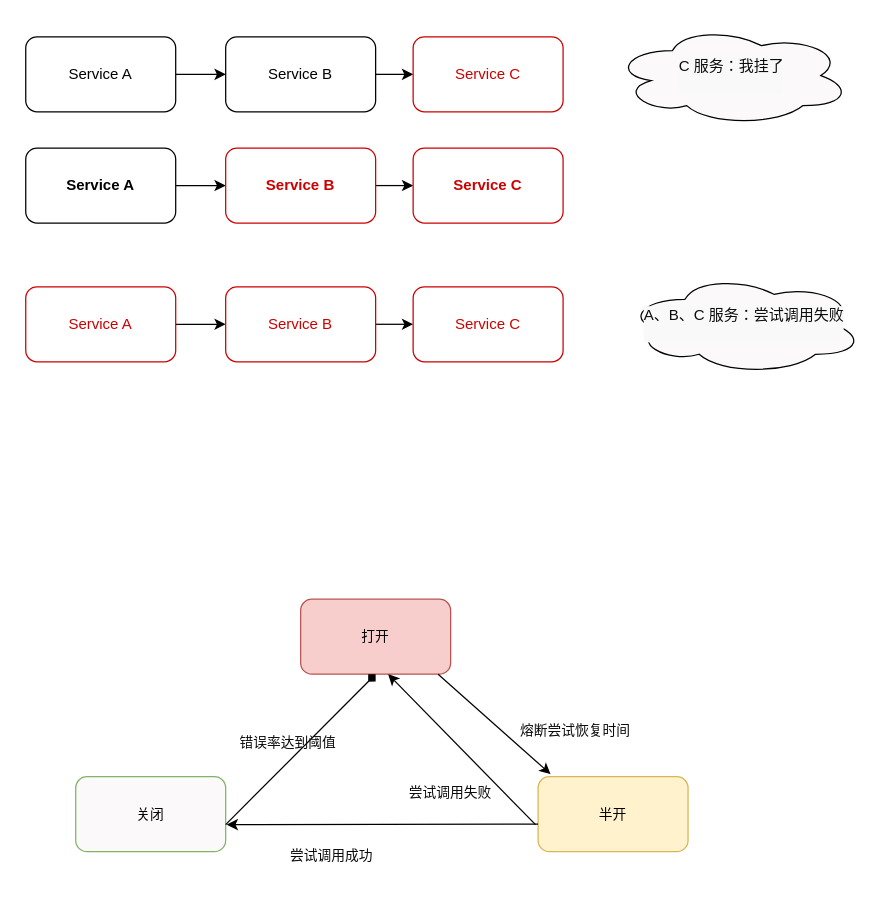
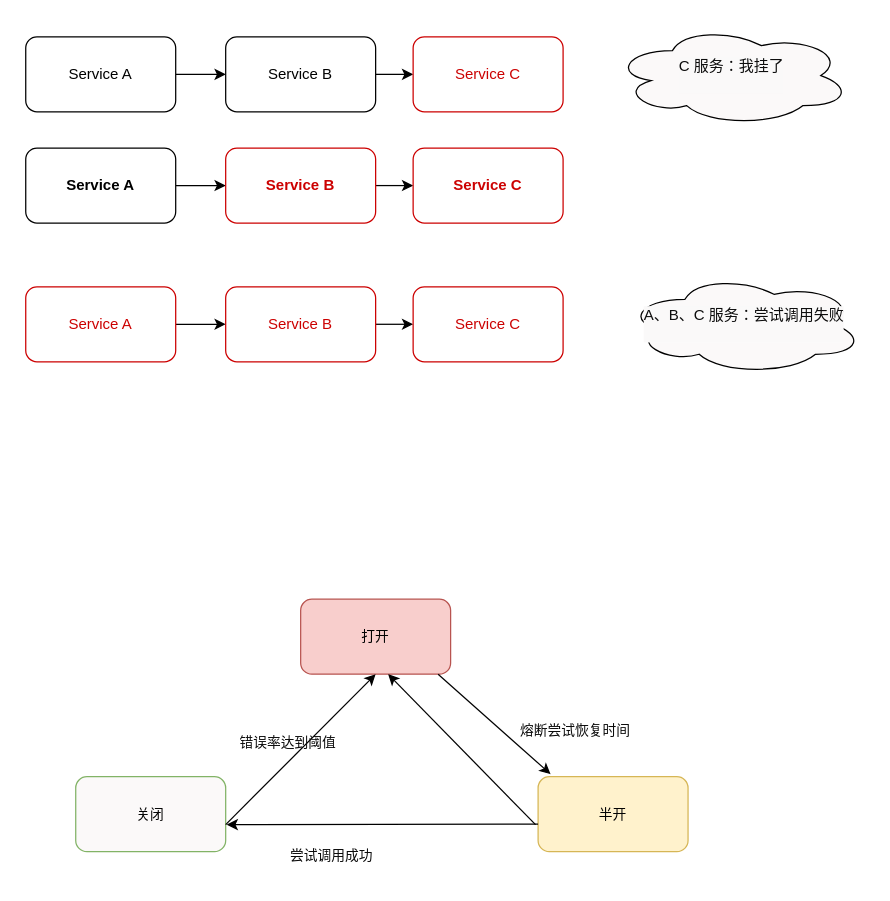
  <mxCell id="0" />
  <mxCell id="1" parent="0" />
  <mxCell id="2" style="edgeStyle=orthogonalEdgeStyle;rounded=0;orthogonalLoop=1;jettySize=auto;html=1;exitX=1;exitY=0.5;exitDx=0;exitDy=0;entryX=0;entryY=0.5;entryDx=0;entryDy=0;fontColor=#cc0202;" edge="1" parent="1" source="3" target="5"><mxGeometry relative="1" as="geometry" /></mxCell>
  <mxCell id="3" value="Service A" style="rounded=1;whiteSpace=wrap;html=1;" vertex="1" parent="1"><mxGeometry x="20" y="29" width="120" height="60" as="geometry" /></mxCell>
  <mxCell id="4" style="edgeStyle=orthogonalEdgeStyle;rounded=0;orthogonalLoop=1;jettySize=auto;html=1;exitX=1;exitY=0.5;exitDx=0;exitDy=0;entryX=0;entryY=0.5;entryDx=0;entryDy=0;fontColor=#cc0202;" edge="1" parent="1" source="5" target="6"><mxGeometry relative="1" as="geometry" /></mxCell>
  <mxCell id="5" value="Service B" style="rounded=1;whiteSpace=wrap;html=1;" vertex="1" parent="1"><mxGeometry x="180" y="29" width="120" height="60" as="geometry" /></mxCell>
  <mxCell id="6" value="&lt;font color=&quot;#cc0202&quot;&gt;Service C&lt;/font&gt;" style="rounded=1;whiteSpace=wrap;html=1;strokeColor=#CC0000;" vertex="1" parent="1"><mxGeometry x="330" y="29" width="120" height="60" as="geometry" /></mxCell>
  <mxCell id="7" value="&lt;font color=&quot;#0d0d0d&quot;&gt;C 服务：我挂了&lt;br&gt;&lt;br&gt;&lt;/font&gt;" style="ellipse;shape=cloud;whiteSpace=wrap;html=1;labelBackgroundColor=#faf9f9;strokeColor=default;fontColor=#f3f1f1;fillColor=#fbf9f9;" vertex="1" parent="1"><mxGeometry x="490" y="20" width="190" height="80" as="geometry" /></mxCell>
  <mxCell id="8" style="edgeStyle=orthogonalEdgeStyle;rounded=0;orthogonalLoop=1;jettySize=auto;html=1;exitX=1;exitY=0.5;exitDx=0;exitDy=0;entryX=0;entryY=0.5;entryDx=0;entryDy=0;fontColor=#cc0202;fontStyle=1" edge="1" parent="1" source="9" target="11"><mxGeometry relative="1" as="geometry" /></mxCell>
  <mxCell id="9" value="Service A" style="rounded=1;whiteSpace=wrap;html=1;fontStyle=1" vertex="1" parent="1"><mxGeometry x="20" y="118" width="120" height="60" as="geometry" /></mxCell>
  <mxCell id="10" style="edgeStyle=orthogonalEdgeStyle;rounded=0;orthogonalLoop=1;jettySize=auto;html=1;exitX=1;exitY=0.5;exitDx=0;exitDy=0;entryX=0;entryY=0.5;entryDx=0;entryDy=0;fontColor=#cc0202;fontStyle=1" edge="1" parent="1" source="11" target="12"><mxGeometry relative="1" as="geometry" /></mxCell>
  <mxCell id="11" value="&lt;font color=&quot;#cc0000&quot;&gt;Service B&lt;/font&gt;" style="rounded=1;whiteSpace=wrap;html=1;strokeColor=#cc0000;fontStyle=1" vertex="1" parent="1"><mxGeometry x="180" y="118" width="120" height="60" as="geometry" /></mxCell>
  <mxCell id="12" value="&lt;font color=&quot;#cc0202&quot;&gt;Service C&lt;/font&gt;" style="rounded=1;whiteSpace=wrap;html=1;strokeColor=#CC0000;fontStyle=1" vertex="1" parent="1"><mxGeometry x="330" y="118" width="120" height="60" as="geometry" /></mxCell>
  <mxCell id="13" style="edgeStyle=orthogonalEdgeStyle;rounded=0;orthogonalLoop=1;jettySize=auto;html=1;exitX=1;exitY=0.5;exitDx=0;exitDy=0;entryX=0;entryY=0.5;entryDx=0;entryDy=0;fontColor=#cc0202;" edge="1" parent="1" source="14" target="16"><mxGeometry relative="1" as="geometry" /></mxCell>
  <mxCell id="14" value="&lt;font color=&quot;#cc0000&quot;&gt;Service A&lt;/font&gt;" style="rounded=1;whiteSpace=wrap;html=1;strokeColor=#cc0000;" vertex="1" parent="1"><mxGeometry x="20" y="229" width="120" height="60" as="geometry" /></mxCell>
  <mxCell id="15" style="edgeStyle=orthogonalEdgeStyle;rounded=0;orthogonalLoop=1;jettySize=auto;html=1;exitX=1;exitY=0.5;exitDx=0;exitDy=0;entryX=0;entryY=0.5;entryDx=0;entryDy=0;fontColor=#cc0202;" edge="1" parent="1" source="16" target="17"><mxGeometry relative="1" as="geometry" /></mxCell>
  <mxCell id="16" value="&lt;font color=&quot;#cc0000&quot;&gt;Service B&lt;/font&gt;" style="rounded=1;whiteSpace=wrap;html=1;strokeColor=#cc0000;" vertex="1" parent="1"><mxGeometry x="180" y="229" width="120" height="60" as="geometry" /></mxCell>
  <mxCell id="17" value="&lt;font color=&quot;#cc0202&quot;&gt;Service C&lt;/font&gt;" style="rounded=1;whiteSpace=wrap;html=1;strokeColor=#CC0000;" vertex="1" parent="1"><mxGeometry x="330" y="229" width="120" height="60" as="geometry" /></mxCell>
  <mxCell id="18" value="&lt;font color=&quot;#0d0d0d&quot;&gt;A、B、C 服务：尝试调用失败&lt;br&gt;&lt;br&gt;&lt;/font&gt;" style="ellipse;shape=cloud;whiteSpace=wrap;html=1;labelBackgroundColor=#faf9f9;strokeColor=default;fontColor=#f3f1f1;fillColor=#fbf9f9;" vertex="1" parent="1"><mxGeometry x="500" y="219" width="190" height="80" as="geometry" /></mxCell>
  <mxCell id="19" value="打开" style="rounded=1;whiteSpace=wrap;html=1;shadow=0;labelBackgroundColor=none;strokeColor=#b85450;fontSize=11;fillColor=#f8cecc;gradientColor=none;" vertex="1" parent="1"><mxGeometry x="240" y="479" width="120" height="60" as="geometry" /></mxCell>
  <mxCell id="20" value="关闭" style="rounded=1;whiteSpace=wrap;html=1;shadow=0;labelBackgroundColor=none;strokeColor=#82b366;fontSize=11;fillColor=#fbf9f9;" vertex="1" parent="1"><mxGeometry x="60" y="621" width="120" height="60" as="geometry" /></mxCell>
  <mxCell id="21" value="半开" style="rounded=1;whiteSpace=wrap;html=1;shadow=0;labelBackgroundColor=none;strokeColor=#d6b656;fontSize=11;fillColor=#fff2cc;" vertex="1" parent="1"><mxGeometry x="430" y="621" width="120" height="60" as="geometry" /></mxCell>
- <mxCell id="22" value="" style="endArrow=diamond;html=1;rounded=0;fontSize=11;fontColor=#cc0000;entryX=0.5;entryY=1;entryDx=0;entryDy=0;exitX=1;exitY=0.64;exitDx=0;exitDy=0;exitPerimeter=0;" edge="1" parent="1" source="20" target="19"><mxGeometry width="50" height="50" relative="1" as="geometry"><mxPoint x="160" y="659" as="sourcePoint" /><mxPoint x="300" y="599" as="targetPoint" /></mxGeometry></mxCell>
+ <mxCell id="22" value="" style="endArrow=classic;html=1;rounded=0;fontSize=11;fontColor=#cc0000;entryX=0.5;entryY=1;entryDx=0;entryDy=0;exitX=1;exitY=0.64;exitDx=0;exitDy=0;exitPerimeter=0;" edge="1" parent="1" source="20" target="19"><mxGeometry width="50" height="50" relative="1" as="geometry"><mxPoint x="160" y="659" as="sourcePoint" /><mxPoint x="300" y="599" as="targetPoint" /></mxGeometry></mxCell>
  <mxCell id="23" value="错误率达到阈值" style="text;strokeColor=none;align=center;fillColor=none;html=1;verticalAlign=middle;whiteSpace=wrap;rounded=0;fontSize=11;fontColor=#0a0a0a;" vertex="1" parent="1"><mxGeometry x="180" y="579" width="100" height="30" as="geometry" /></mxCell>
  <mxCell id="24" value="" style="endArrow=classic;html=1;rounded=0;fontSize=11;fontColor=#cc0000;exitX=-0.017;exitY=0.64;exitDx=0;exitDy=0;exitPerimeter=0;" edge="1" parent="1" source="21"><mxGeometry width="50" height="50" relative="1" as="geometry"><mxPoint x="260" y="659" as="sourcePoint" /><mxPoint x="310" y="539" as="targetPoint" /></mxGeometry></mxCell>
- <mxCell id="25" value="尝试调用失败" style="text;strokeColor=none;align=center;fillColor=none;html=1;verticalAlign=middle;whiteSpace=wrap;rounded=0;fontSize=11;fontColor=#0a0a0a;" vertex="1" parent="1"><mxGeometry x="320" y="619" width="80" height="30" as="geometry" /></mxCell>
  <mxCell id="26" value="" style="endArrow=classic;html=1;rounded=0;fontSize=11;fontColor=#0a0a0a;entryX=1.007;entryY=0.64;entryDx=0;entryDy=0;entryPerimeter=0;" edge="1" parent="1" target="20"><mxGeometry width="50" height="50" relative="1" as="geometry"><mxPoint x="430" y="659" as="sourcePoint" /><mxPoint x="190" y="669" as="targetPoint" /></mxGeometry></mxCell>
  <mxCell id="27" value="尝试调用成功" style="text;strokeColor=none;align=center;fillColor=none;html=1;verticalAlign=middle;whiteSpace=wrap;rounded=0;fontSize=11;fontColor=#0a0a0a;" vertex="1" parent="1"><mxGeometry x="220" y="669" width="90" height="30" as="geometry" /></mxCell>
  <mxCell id="28" value="" style="endArrow=classic;html=1;rounded=0;fontSize=11;fontColor=#0a0a0a;" edge="1" parent="1"><mxGeometry width="50" height="50" relative="1" as="geometry"><mxPoint x="350" y="539" as="sourcePoint" /><mxPoint x="440" y="619" as="targetPoint" /></mxGeometry></mxCell>
  <mxCell id="29" value="熔断尝试恢复时间" style="text;strokeColor=none;align=center;fillColor=none;html=1;verticalAlign=middle;whiteSpace=wrap;rounded=0;fontSize=11;fontColor=#0a0a0a;" vertex="1" parent="1"><mxGeometry x="390" y="569" width="140" height="30" as="geometry" /></mxCell>
